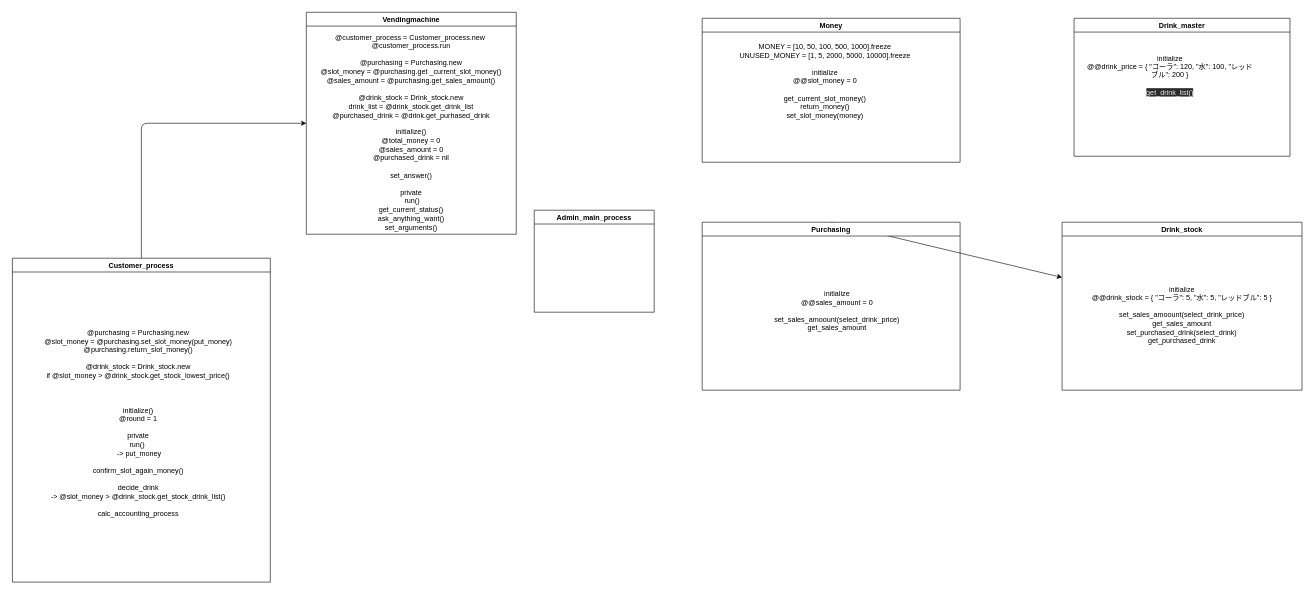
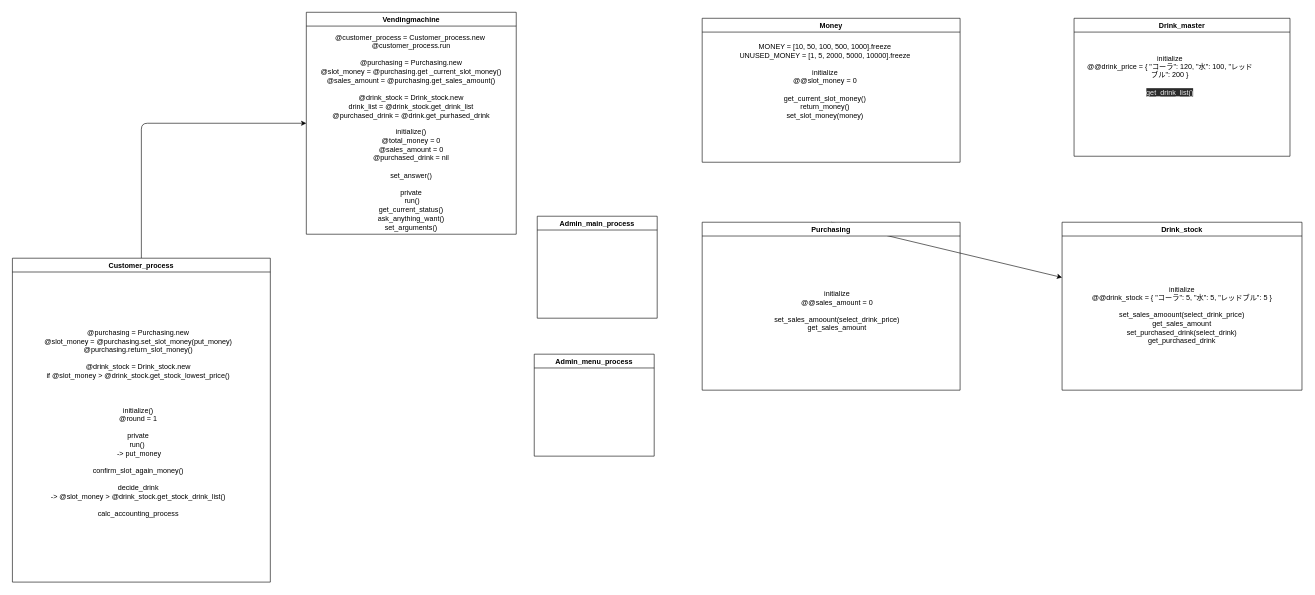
  <mxCell id="0" />
  <mxCell id="1" parent="0" />
  <mxCell id="2" value="Vendingmachine" style="swimlane;" parent="1" vertex="1"><mxGeometry x="510" y="20" width="350" height="370" as="geometry" /></mxCell>
  <mxCell id="3" value="" style="endArrow=classic;html=1;entryX=0;entryY=0.5;entryDx=0;entryDy=0;exitX=0.5;exitY=0;exitDx=0;exitDy=0;" parent="1" source="4" target="2" edge="1"><mxGeometry width="50" height="50" relative="1" as="geometry"><mxPoint x="420" y="320" as="sourcePoint" /><mxPoint x="520" y="200" as="targetPoint" /><Array as="points"><mxPoint x="235" y="205" /></Array></mxGeometry></mxCell>
  <mxCell id="4" value="Customer_process" style="swimlane;" parent="1" vertex="1"><mxGeometry x="20" y="430" width="430" height="540" as="geometry" /></mxCell>
  <mxCell id="5" value="@purchasing = Purchasing.new&lt;br&gt;@slot_money = @purchasing.set_slot_money(put_money)&lt;br&gt;@purchasing.return_slot_money()&lt;br&gt;&lt;br&gt;@drink_stock = Drink_stock.new&lt;br&gt;if @slot_money &amp;gt; @drink_stock.get_stock_lowest_price()&lt;br&gt;&lt;br&gt;&lt;br&gt;&lt;br&gt;initialize()&lt;br&gt;@round = 1&lt;br&gt;&lt;br&gt;private&lt;br&gt;run()&amp;nbsp;&lt;br&gt;&amp;nbsp;-&amp;gt; put_money&lt;br&gt;&lt;br&gt;confirm_slot_again_money()&lt;br&gt;&lt;br&gt;decide_drink&lt;br&gt;-&amp;gt; @slot_money &amp;gt; @drink_stock.get_stock_drink_list()&lt;br&gt;&lt;br&gt;calc_accounting_process&lt;br&gt;" style="text;html=1;strokeColor=none;fillColor=none;align=center;verticalAlign=middle;whiteSpace=wrap;rounded=0;" parent="4" vertex="1"><mxGeometry x="20" y="30" width="380" height="490" as="geometry" /></mxCell>
- <mxCell id="6" value="Admin_main_process" style="swimlane;" parent="1" vertex="1"><mxGeometry x="890" y="350" width="200" height="170" as="geometry" /></mxCell>
+ <mxCell id="6" value="Admin_main_process" style="swimlane;" parent="1" vertex="1"><mxGeometry x="895" y="360" width="200" height="170" as="geometry" /></mxCell>
+ <mxCell id="7" value="Admin_menu_process" style="swimlane;" parent="1" vertex="1"><mxGeometry x="890" y="590" width="200" height="170" as="geometry" /></mxCell>
  <mxCell id="8" value="Money" style="swimlane;" parent="1" vertex="1"><mxGeometry x="1170" y="30" width="430" height="240" as="geometry" /></mxCell>
  <mxCell id="9" value="MONEY = [10, 50, 100, 500, 1000].freeze&lt;br&gt;UNUSED_MONEY = [1, 5, 2000, 5000, 10000].freeze&lt;br&gt;&lt;br&gt;initialize&lt;br&gt;@@slot_money = 0&lt;br&gt;&lt;br&gt;get_current_slot_money()&lt;br&gt;return_money()&lt;br&gt;set_slot_money(money)" style="text;html=1;strokeColor=none;fillColor=none;align=center;verticalAlign=middle;whiteSpace=wrap;rounded=0;" parent="8" vertex="1"><mxGeometry x="10" y="40" width="390" height="130" as="geometry" /></mxCell>
  <mxCell id="10" value="" style="endArrow=classic;html=1;exitX=0.5;exitY=0;exitDx=0;exitDy=0;" parent="1" source="11" target="14" edge="1"><mxGeometry width="50" height="50" relative="1" as="geometry"><mxPoint x="1270" y="290" as="sourcePoint" /><mxPoint x="890" y="240" as="targetPoint" /></mxGeometry></mxCell>
  <mxCell id="11" value="Purchasing" style="swimlane;startSize=23;" parent="1" vertex="1"><mxGeometry x="1170" y="370" width="430" height="280" as="geometry" /></mxCell>
  <mxCell id="12" value="Drink_master" style="swimlane;" parent="1" vertex="1"><mxGeometry x="1790" y="30" width="360" height="230" as="geometry" /></mxCell>
  <mxCell id="13" value="initialize&lt;br&gt;@@drink_price = { &quot;コーラ&quot;: 120, &quot;水&quot;: 100, &quot;レッドブル&quot;: 200 }&lt;br&gt;&lt;br&gt;&lt;span style=&quot;color: rgb(240 , 240 , 240) ; font-family: &amp;#34;helvetica&amp;#34; ; font-size: 12px ; font-style: normal ; font-weight: 400 ; letter-spacing: normal ; text-align: center ; text-indent: 0px ; text-transform: none ; word-spacing: 0px ; background-color: rgb(42 , 42 , 42) ; display: inline ; float: none&quot;&gt;get_drink_list()&lt;/span&gt;" style="text;html=1;strokeColor=none;fillColor=none;align=center;verticalAlign=middle;whiteSpace=wrap;rounded=0;" parent="12" vertex="1"><mxGeometry x="20" y="50" width="280" height="90" as="geometry" /></mxCell>
  <mxCell id="14" value="Drink_stock" style="swimlane;startSize=23;" parent="1" vertex="1"><mxGeometry x="1770" y="370" width="400" height="280" as="geometry" /></mxCell>
  <mxCell id="15" value="@customer_process = Customer_process.new&amp;nbsp;&lt;br&gt;@customer_process.run&lt;br&gt;&lt;br&gt;@purchasing = Purchasing.new&lt;br&gt;@slot_money = @purchasing.get _current_slot_money()&lt;br&gt;@sales_amount = @purchasing.get_sales_amount()&lt;br&gt;&lt;br&gt;@drink_stock = Drink_stock.new&lt;br&gt;drink_list = @drink_stock.get_drink_list&lt;br&gt;@purchased_drink = @drink.get_purhased_drink&lt;br&gt;&lt;br&gt;initialize()&lt;br&gt;@total_money = 0&lt;br&gt;@sales_amount = 0&lt;br&gt;@purchased_drink = nil&lt;br&gt;&lt;br&gt;set_answer()&lt;br&gt;&lt;br&gt;private&lt;br&gt;&amp;nbsp;run()&lt;br&gt;get_current_status()&lt;br&gt;ask_anything_want()&lt;br&gt;set_arguments()" style="text;html=1;strokeColor=none;fillColor=none;align=center;verticalAlign=middle;whiteSpace=wrap;rounded=0;" parent="1" vertex="1"><mxGeometry x="510" y="50" width="350" height="340" as="geometry" /></mxCell>
  <mxCell id="16" value="initialize&lt;br&gt;@@sales_amount = 0&lt;br&gt;&lt;br&gt;set_sales_amoount(select_drink_price)&lt;br&gt;get_sales_amount&lt;br&gt;&lt;br&gt;" style="text;html=1;strokeColor=none;fillColor=none;align=center;verticalAlign=middle;whiteSpace=wrap;rounded=0;" parent="1" vertex="1"><mxGeometry x="1210" y="410" width="370" height="230" as="geometry" /></mxCell>
  <mxCell id="17" value="initialize&lt;br&gt;@@drink_stock = { &quot;コーラ&quot;: 5, &quot;水&quot;: 5, &quot;レッドブル&quot;: 5 }&lt;br&gt;&lt;br&gt;set_sales_amoount(select_drink_price)&lt;br&gt;get_sales_amount&lt;br&gt;set_purchased_drink(select_drink)&lt;br&gt;get_purchased_drink" style="text;html=1;strokeColor=none;fillColor=none;align=center;verticalAlign=middle;whiteSpace=wrap;rounded=0;" parent="1" vertex="1"><mxGeometry x="1785" y="410" width="370" height="230" as="geometry" /></mxCell>
